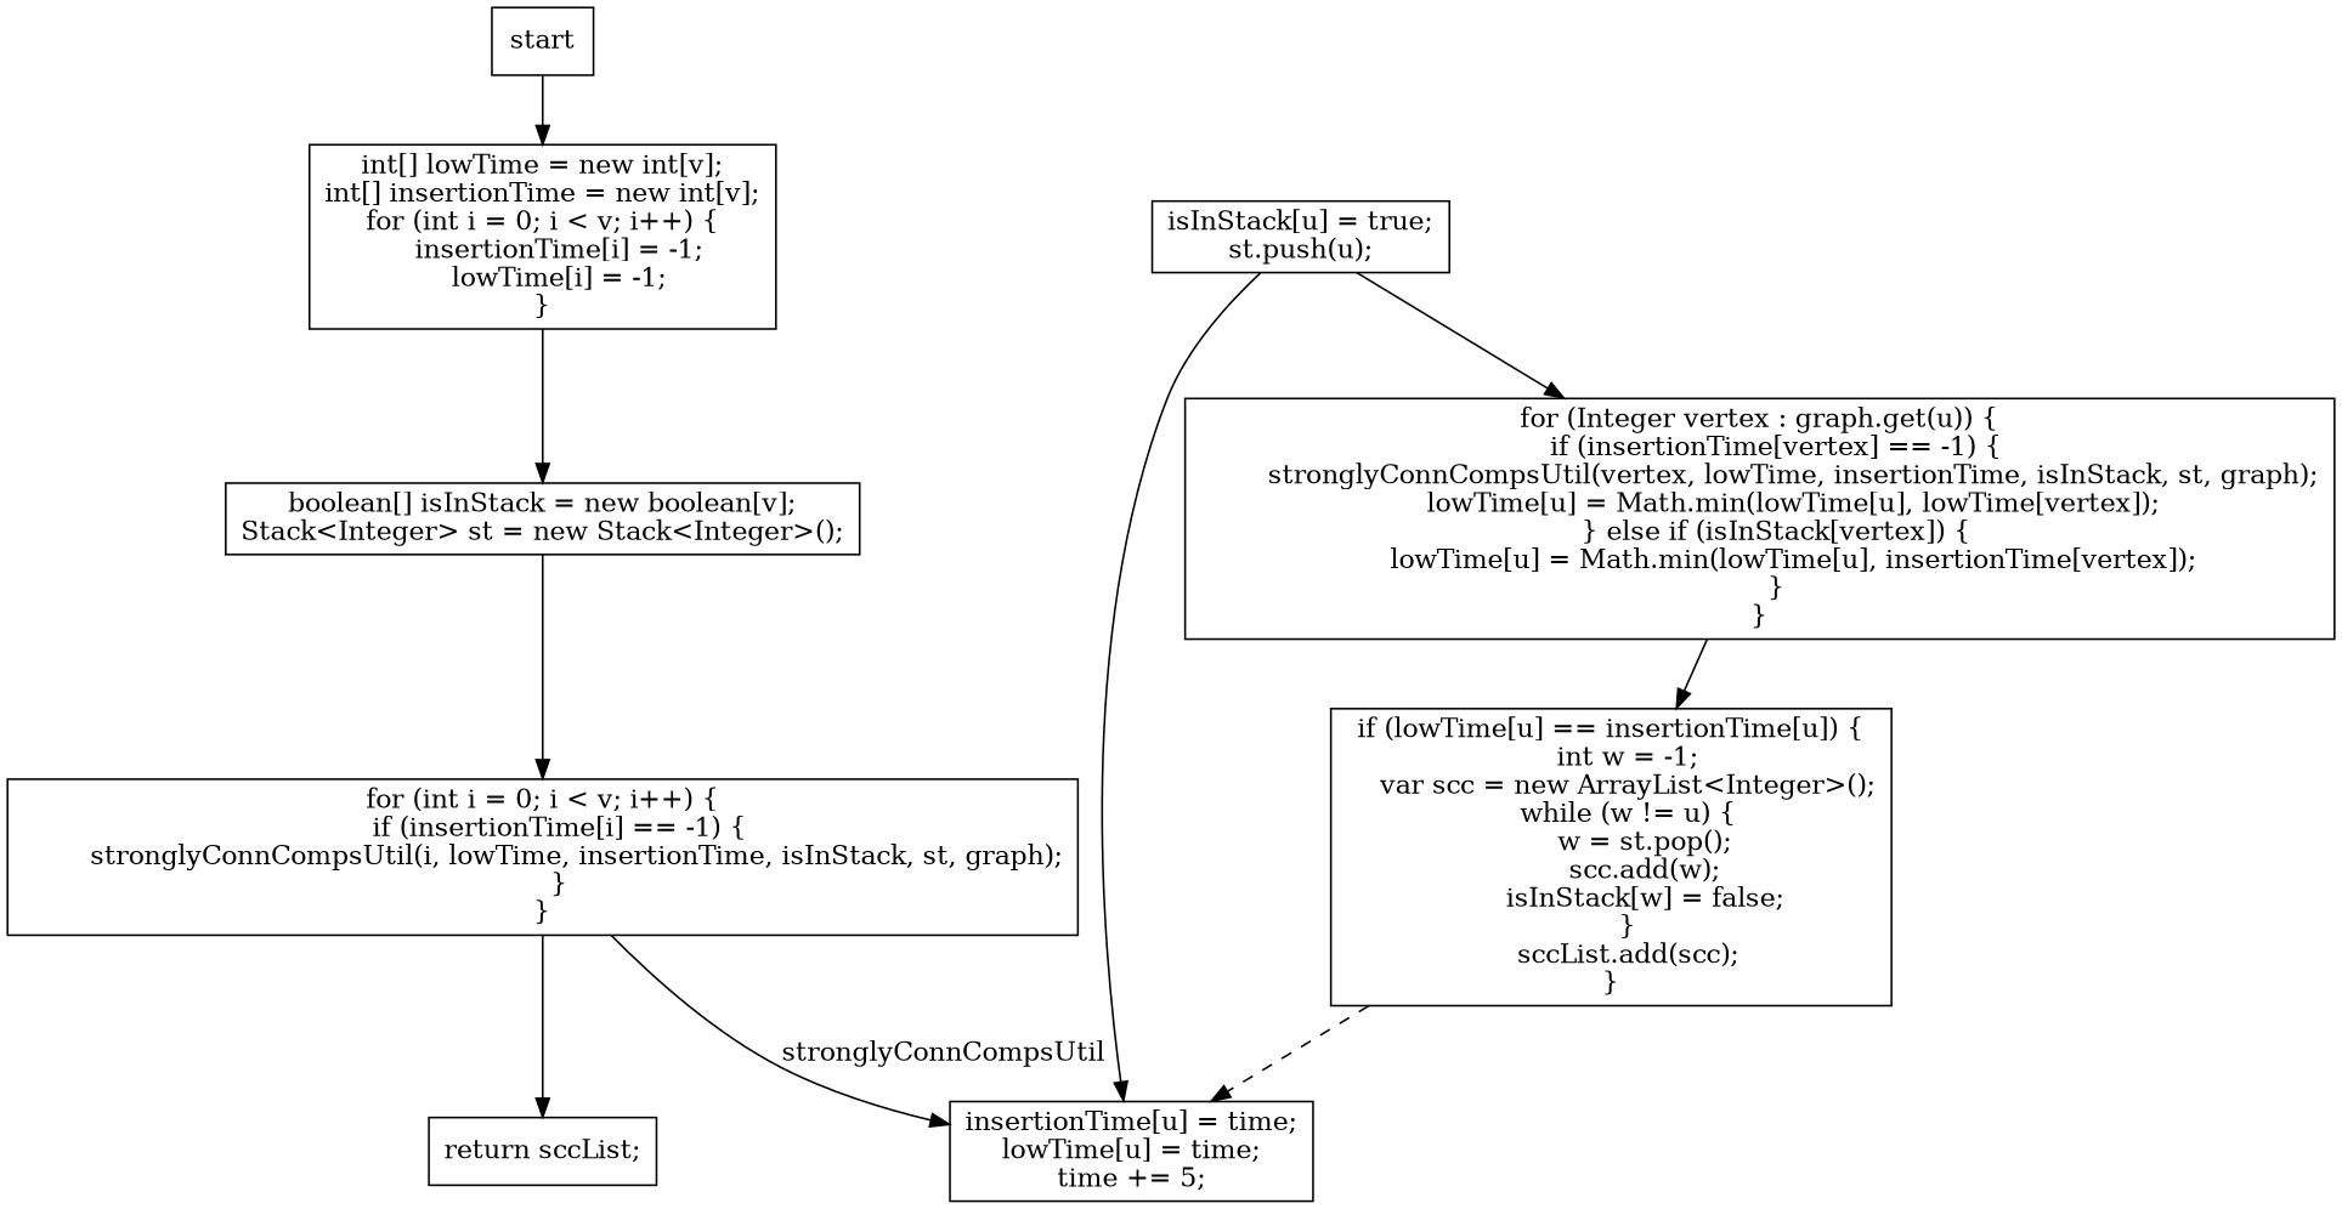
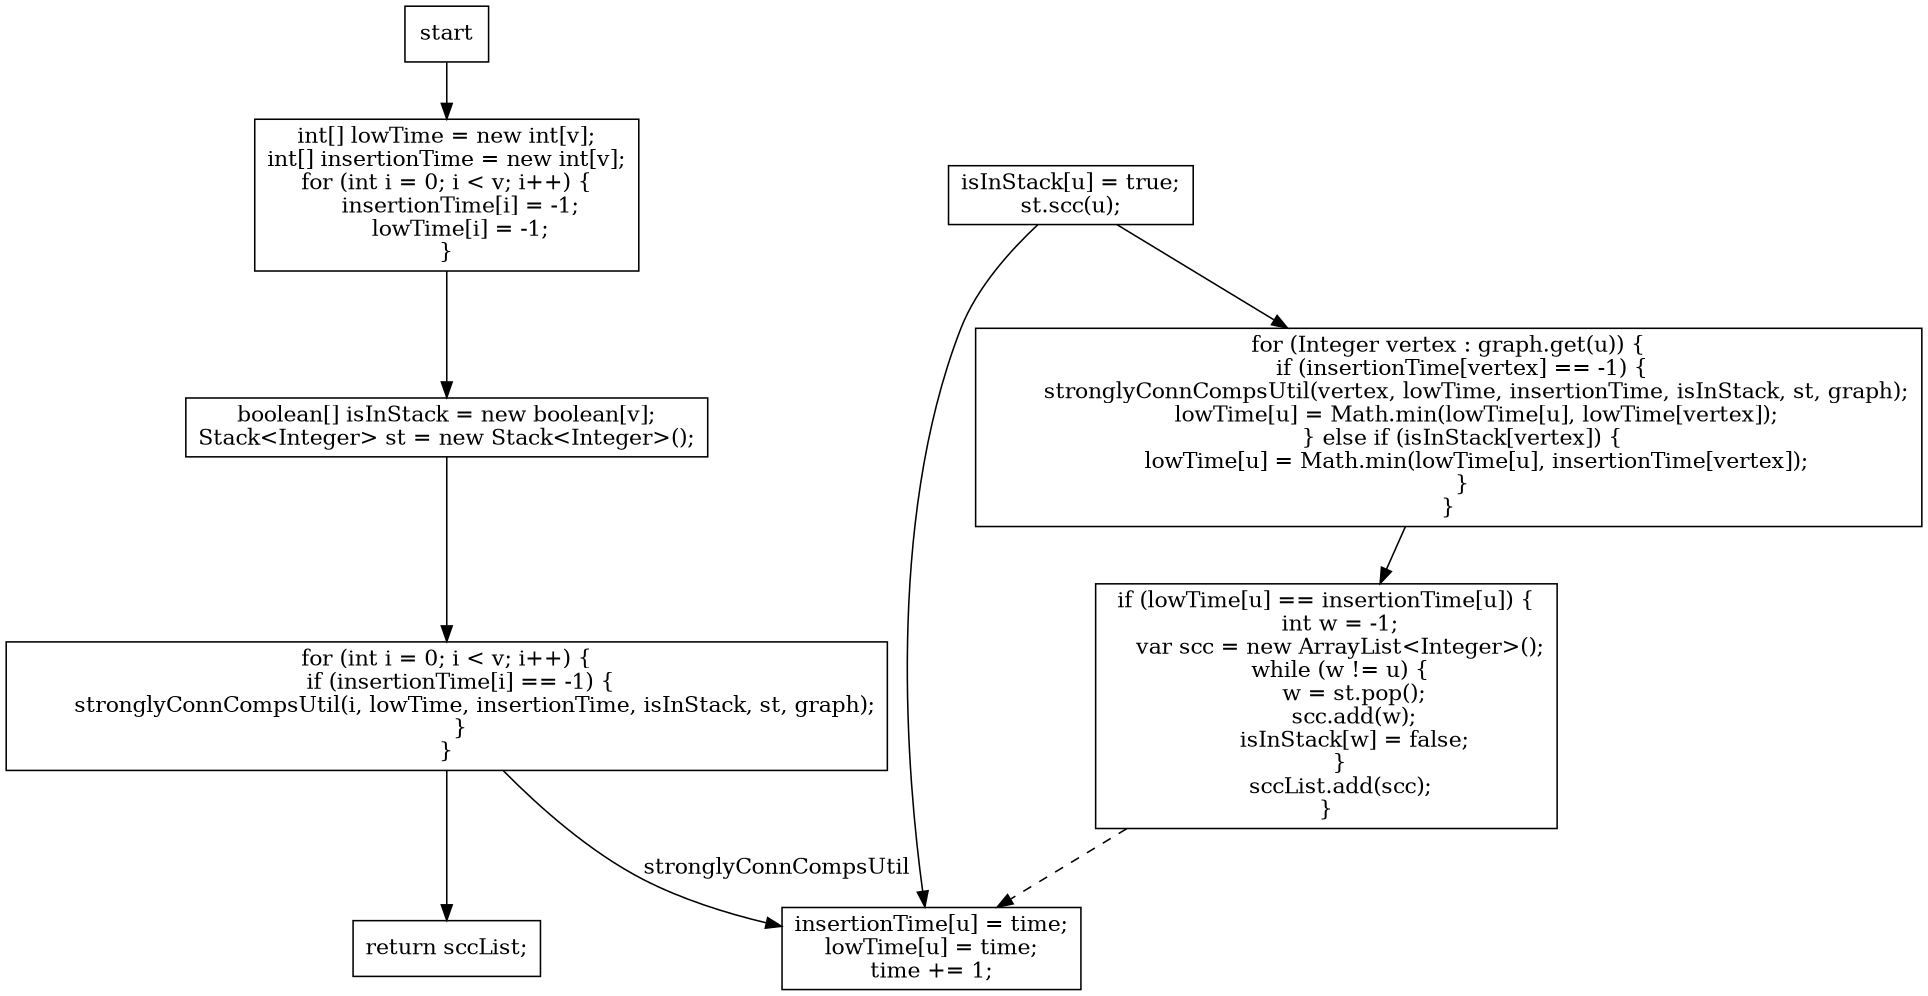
  digraph {
    node [shape=box]
    n1 [label=start]
    n2 [label="int[] lowTime = new int[v];\nint[] insertionTime = new int[v];\nfor (int i = 0; i < v; i++) {\n    insertionTime[i] = -1;\n    lowTime[i] = -1;\n}"]
    n3 [label="boolean[] isInStack = new boolean[v];\nStack<Integer> st = new Stack<Integer>();"]
    n4 [label="for (int i = 0; i < v; i++) {\n    if (insertionTime[i] == -1) {\n        stronglyConnCompsUtil(i, lowTime, insertionTime, isInStack, st, graph);\n    }\n}"]
    n5 [label="return sccList;"]
-   n6 [label="insertionTime[u] = time;\nlowTime[u] = time;\ntime += 5;"]
-   n7 [label="isInStack[u] = true;\nst.push(u);"]
+   n6 [label="insertionTime[u] = time;\nlowTime[u] = time;\ntime += 1;"]
+   n7 [label="isInStack[u] = true;\nst.scc(u);"]
    n8 [label="for (Integer vertex : graph.get(u)) {\n    if (insertionTime[vertex] == -1) {\n        stronglyConnCompsUtil(vertex, lowTime, insertionTime, isInStack, st, graph);\n        lowTime[u] = Math.min(lowTime[u], lowTime[vertex]);\n    } else if (isInStack[vertex]) {\n        lowTime[u] = Math.min(lowTime[u], insertionTime[vertex]);\n    }\n}"]
    n9 [label="if (lowTime[u] == insertionTime[u]) {\n    int w = -1;\n    var scc = new ArrayList<Integer>();\n    while (w != u) {\n        w = st.pop();\n        scc.add(w);\n        isInStack[w] = false;\n    }\n    sccList.add(scc);\n}"]
    n1 -> n2
    n2 -> n3
    n3 -> n4
    n4 -> n5
    n4 -> n6 [label=stronglyConnCompsUtil]
    n7 -> n6
    n7 -> n8
    n8 -> n9
    n9 -> n6 [style=dashed]
  }
